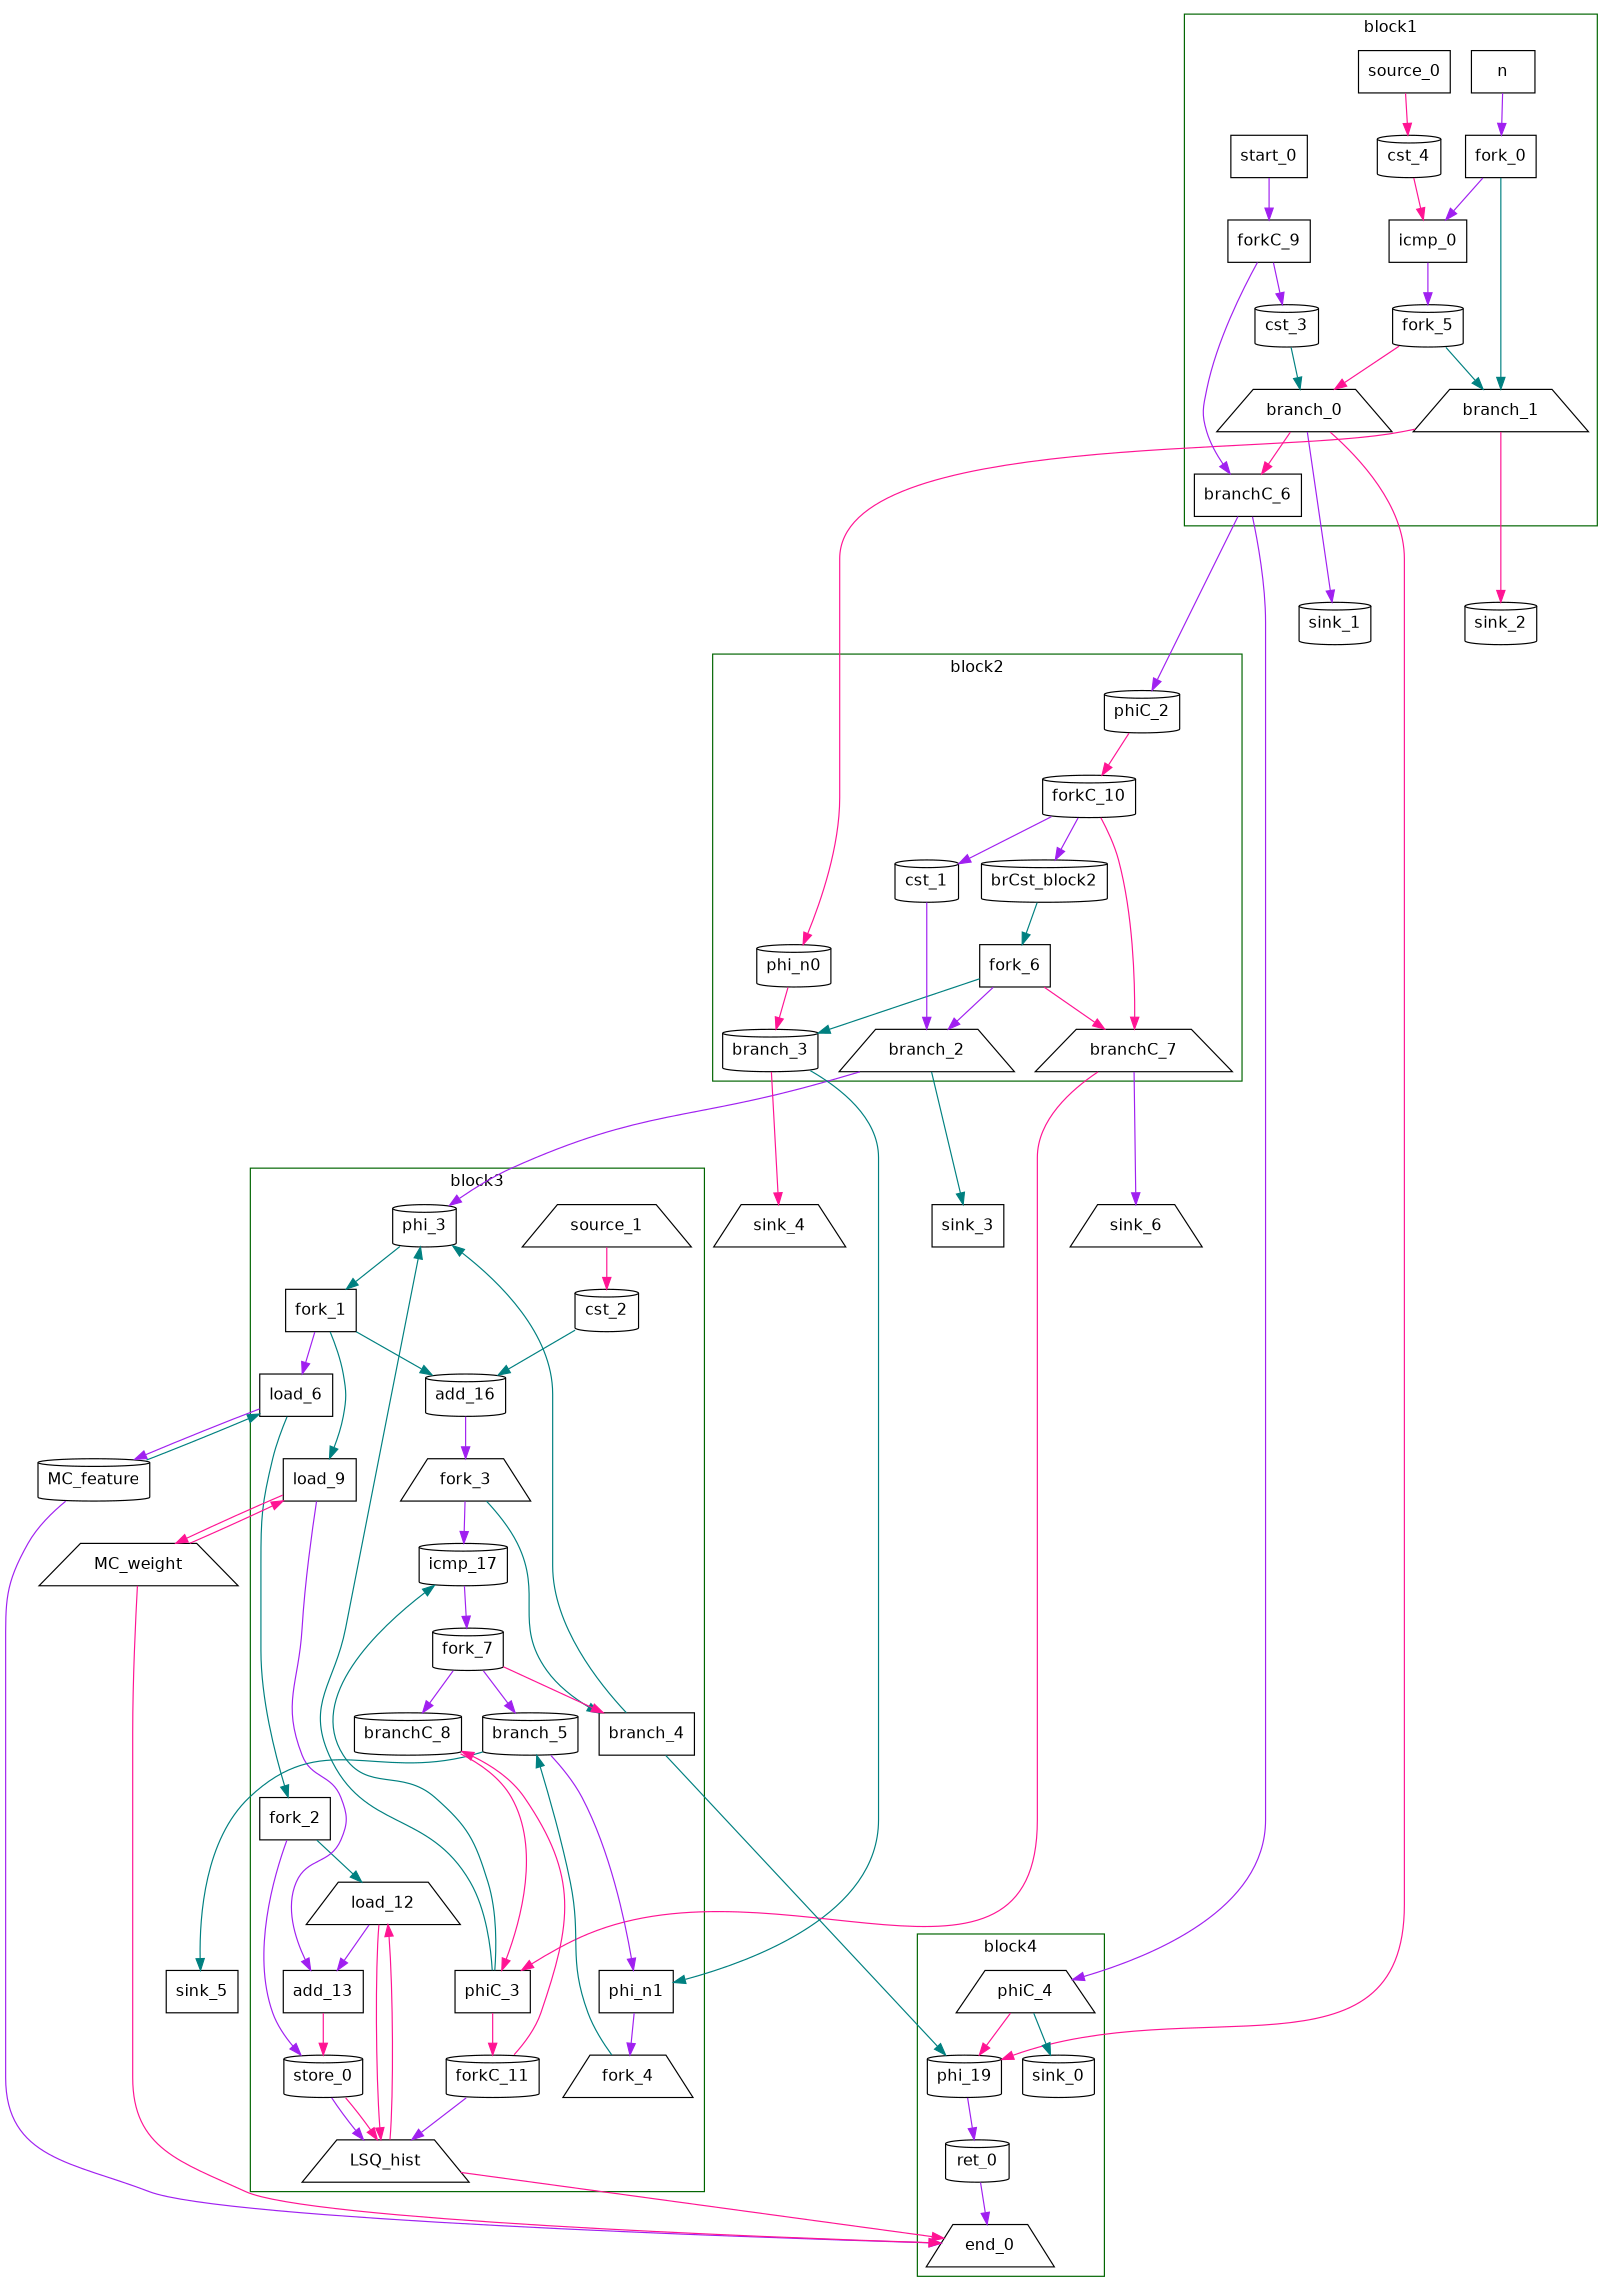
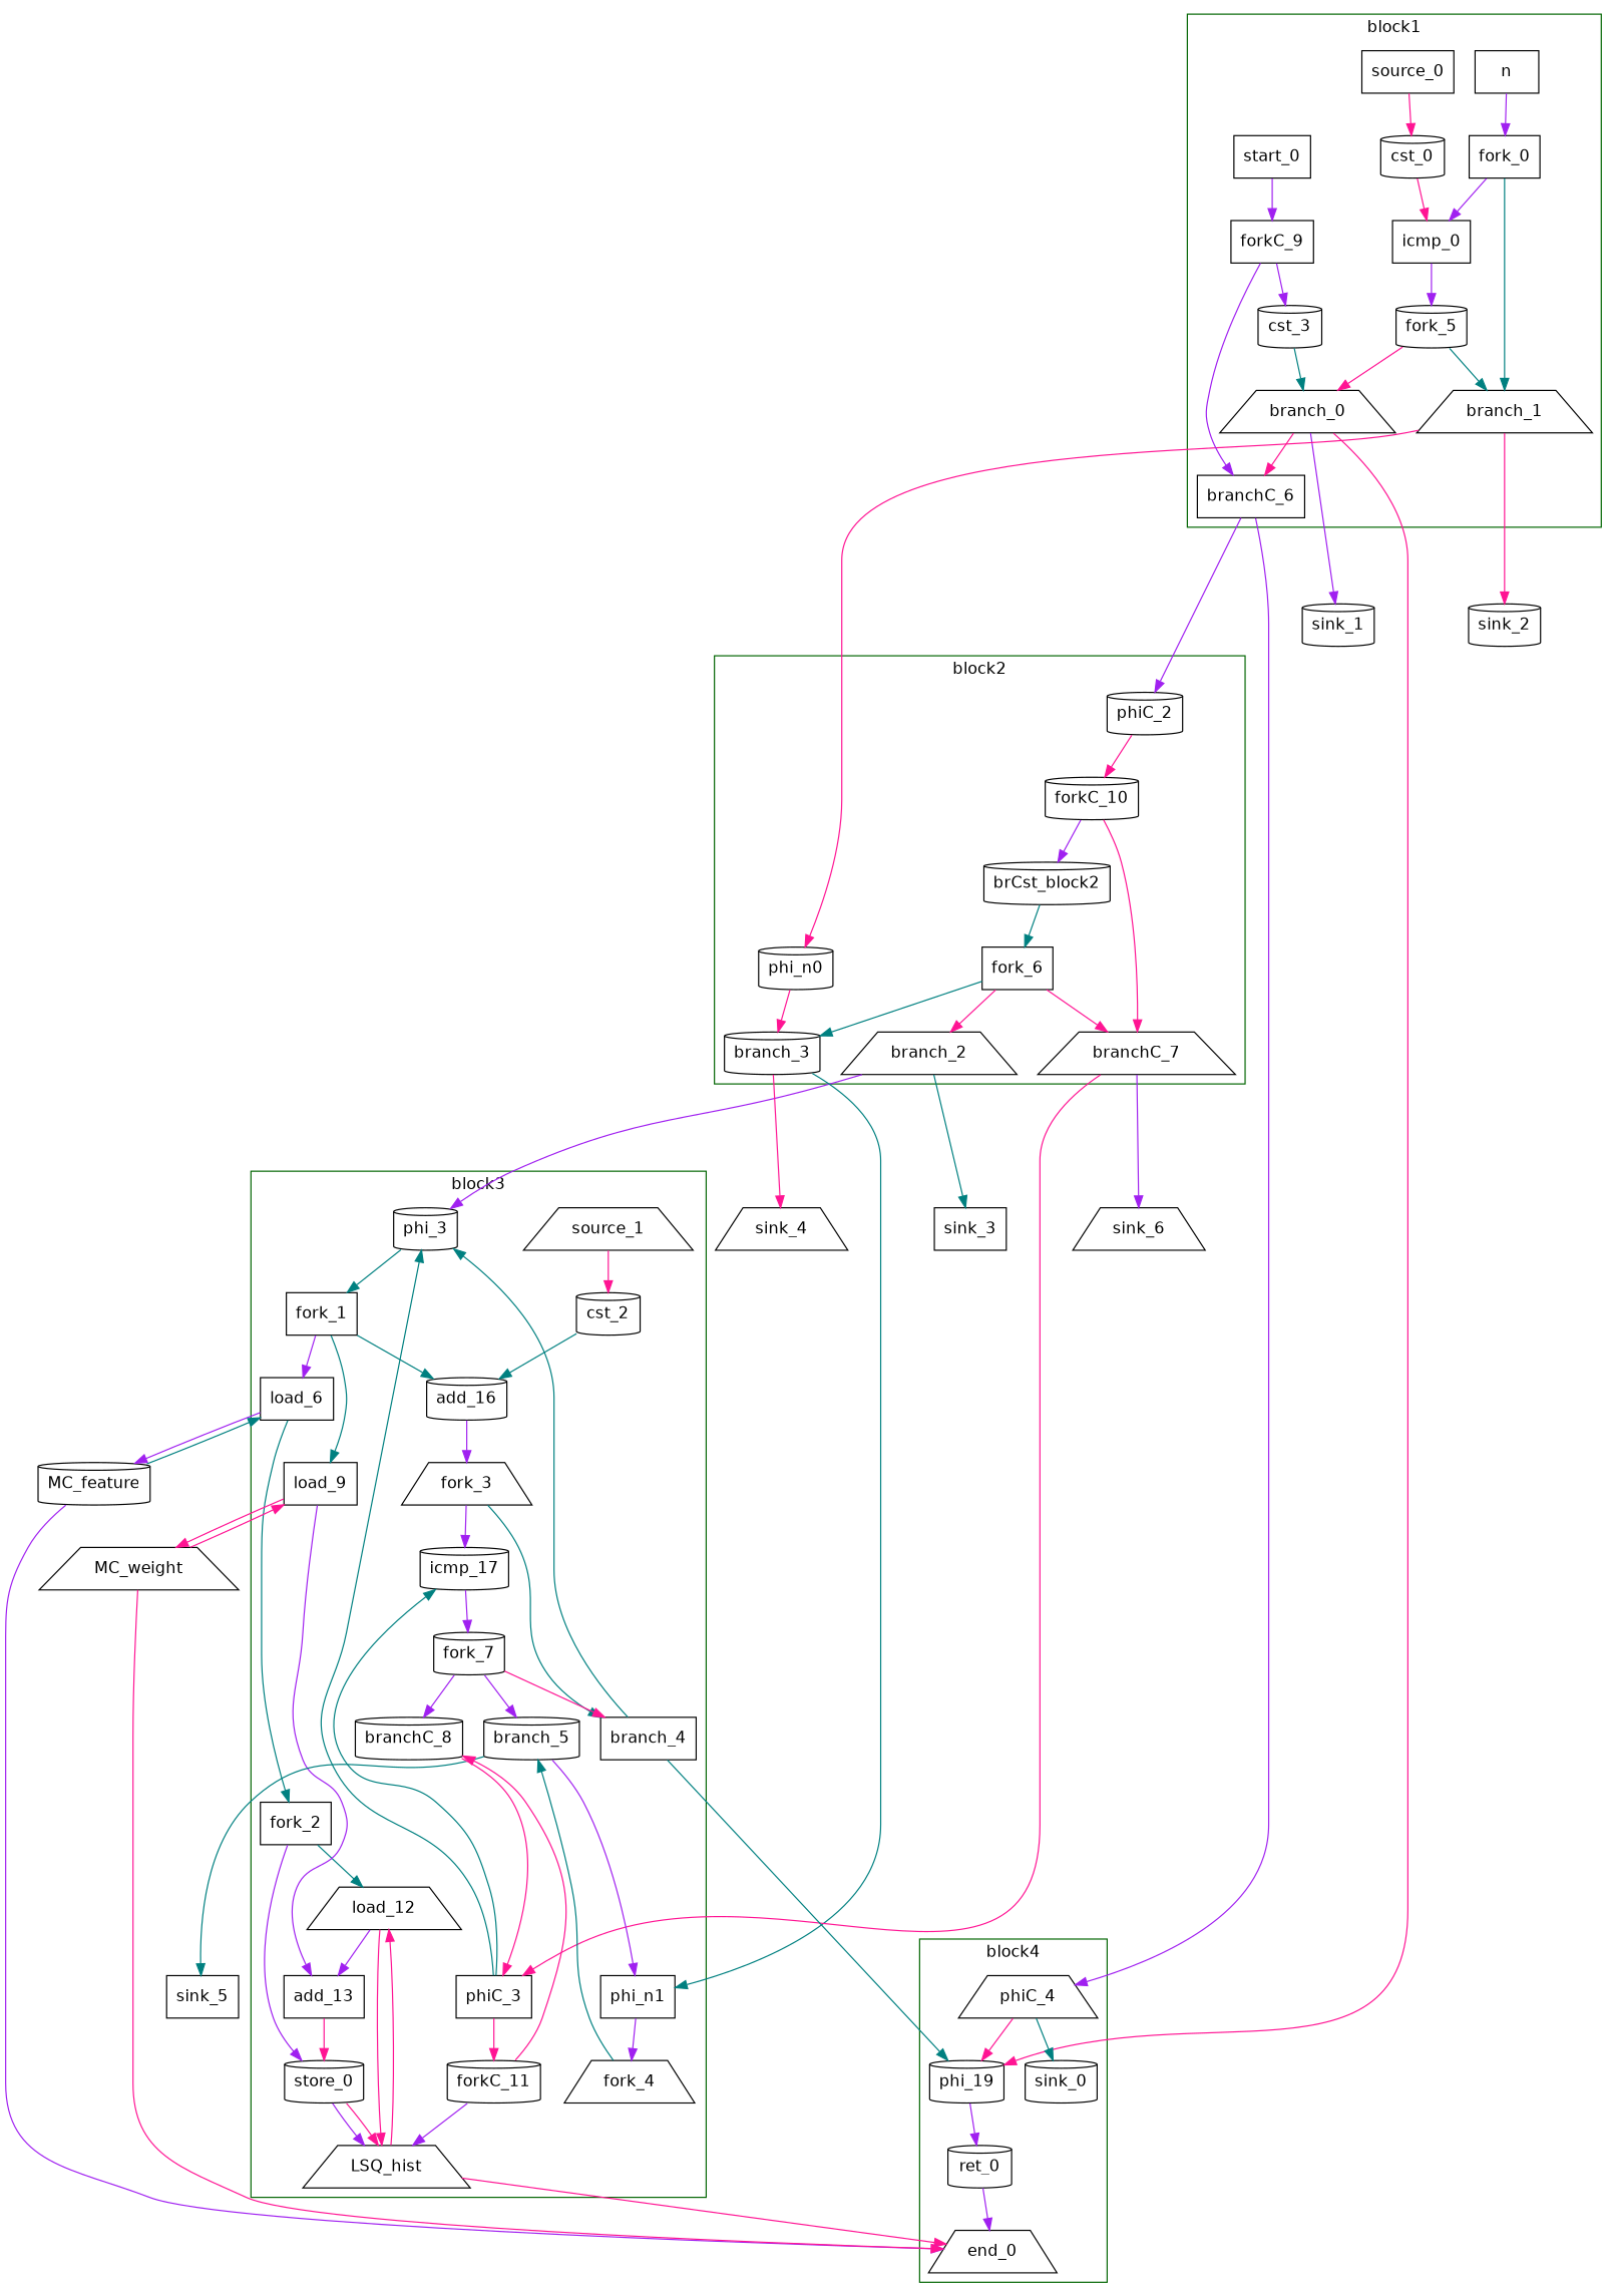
  digraph {
    fontname="DejaVu Sans"
    splines=spline
    node [bbID=3 fontname="DejaVu Sans" in="in1:1" shape=cylinder type=Fork]
    edge [color=purple fontname="DejaVu Sans" from=out1 to=in1]
    n [bbID=1 in="in1:32" out="out1:32" shape=box type=Entry]
    fork_0 [bbID=1 in="in1:32" out="out1:32 out2:32 " shape=box]
-   cst_0 [bbID=1 out="out1:1" type=Constant value="0x00000000" label=cst_4]
+   cst_0 [bbID=1 out="out1:1" type=Constant value="0x00000000"]
    icmp_0 [II=1 bbID=1 delay=3.439 in="in1:32 in2:32 " latency=0 op=icmp_sgt_op out="out1:1 " shape=box type=Operator]
    fork_5 [bbID=1 out="out1:1 out2:1 out3:1 "]
    cst_3 [bbID=1 out="out1:1" type=Constant value="0x00000000"]
    branch_0 [bbID=1 in="in1:1 in2?:1" out="out1+:1 out2-:1" shape=trapezium type=Branch]
    branch_1 [bbID=1 in="in1:32 in2?:1" out="out1+:32 out2-:32" shape=trapezium type=Branch]
    branchC_6 [bbID=1 in="in1:0 in2?:1" out="out1+:0 out2-:0" shape=box type=Branch]
    start_0 [bbID=1 control=true in="in1:0" out="out1:0" shape=box type=Entry]
    forkC_9 [bbID=1 in="in1:0" out="out1:0 out2:0 " shape=box]
    source_0 [bbID=1 out="out1:1" shape=box type=Source in=""]
    brCst_block2 [bbID=2 out="out1:1" type=Constant value="0x1"]
    fork_6 [bbID=2 out="out1:1 out2:1 out3:1 " shape=box]
-   cst_1 [bbID=2 out="out1:1" type=Constant value="0x00000000"]
    branch_2 [bbID=2 in="in1:1 in2?:1" out="out1+:1 out2-:1" shape=trapezium type=Branch]
    phi_n0 [bbID=2 delay=0.000 in="in1:32 " out="out1:32" type=Merge]
    branch_3 [bbID=2 in="in1:32 in2?:1" out="out1+:32 out2-:32" type=Branch]
    branchC_7 [bbID=2 in="in1:0 in2?:1" out="out1+:0 out2-:0" shape=trapezium type=Branch]
    phiC_2 [bbID=2 delay=0.000 in="in1:0 " out="out1:0" type=Merge]
    forkC_10 [bbID=2 in="in1:0" out="out1:0 out2:0 out3:0 "]
    phi_3 [delay=1.624 in="in1?:1 in2:31 in3:31 " out="out1:31" type=Mux]
    fork_1 [in="in1:31" out="out1:31 out2:31 out3:31 " shape=box]
    load_6 [II=1 delay=7.999 in="in1:32 in2:31 " latency=2 op=mc_load_op out="out1:32 out2:31 " portId=0 shape=box type=Operator]
    fork_2 [in="in1:32" out="out1:32 out2:32 " shape=box]
    load_9 [II=1 delay=7.999 in="in1:32 in2:31 " latency=2 op=mc_load_op out="out1:32 out2:31 " portId=0 shape=box type=Operator]
    add_13 [II=1 delay=3.146 in="in1:32 in2:32 " latency=0 op=add_op out="out1:32 " shape=box type=Operator]
    load_12 [II=1 delay=7.999 in="in1:32 in2:32 " latency=5 op=lsq_load_op out="out1:32 out2:32 " portId=0 shape=trapezium type=Operator]
    store_0 [II=1 delay=8.058 in="in1:32 in2:32 " latency=0 op=lsq_store_op out="out1:32 out2:32 " portId=0 type=Operator]
    cst_2 [out="out1:1" type=Constant value="0x00000001"]
    add_16 [II=1 delay=3.146 in="in1:31 in2:31 " latency=0 op=add_op out="out1:31 " type=Operator]
    fork_3 [in="in1:31" out="out1:31 out2:31 " shape=trapezium]
    icmp_17 [II=1 delay=3.439 in="in1:32 in2:32 " latency=0 op=icmp_slt_op out="out1:1 " type=Operator]
    fork_7 [out="out1:1 out2:1 out3:1 "]
    phi_n1 [delay=1.624 in="in1:32 in2:32 " out="out1:32" shape=box type=Merge]
    fork_4 [in="in1:32" out="out1:32 out2:32 " shape=trapezium]
    branch_4 [in="in1:31 in2?:1" out="out1+:31 out2-:31" shape=box type=Branch]
    branch_5 [in="in1:32 in2?:1" out="out1+:32 out2-:32" type=Branch]
    branchC_8 [in="in1:0 in2?:1" out="out1+:0 out2-:0" type=Branch]
    LSQ_hist [bbID=0 bbcount=1 fifoDepth=16 in="in1:0*c0 in2:32*l0a in3:32*s0a in4:32*s0d " ldcount=1 loadOffsets="{{0;0;0;0;0;0;0;0;0;0;0;0;0;0;0;0}}" loadPorts="{{0;0;0;0;0;0;0;0;0;0;0;0;0;0;0;0}}" memory=hist numLoads="{1}" numStores="{1}" out="out1:32*l0d out2:0*e " shape=trapezium stcount=1 storeOffsets="{{1;0;0;0;0;0;0;0;0;0;0;0;0;0;0;0}}" storePorts="{{0;0;0;0;0;0;0;0;0;0;0;0;0;0;0;0}}" type=LSQ]
    phiC_3 [delay=0.000 in="in1:0 in2:0 " out="out1:0 out2?:1" shape=box type=CntrlMerge]
    forkC_11 [in="in1:0" out="out1:0 out2:0 "]
    source_1 [out="out1:1" shape=trapezium type=Source in=""]
    phi_19 [bbID=4 delay=1.624 in="in1?:1 in2:31 in3:31 " out="out1:31" type=Mux]
    ret_0 [II=1 bbID=4 delay=0.000 in="in1:31 " latency=0 op=ret_op out="out1:31 " type=Operator]
    end_0 [bbID=0 in="in1:0*e in2:0*e in3:0*e in4:31 " out="out1:31" shape=trapezium type=Exit]
    phiC_4 [bbID=4 delay=0.000 in="in1:0 in2:0 " out="out1:0 out2?:1" shape=trapezium type=CntrlMerge]
    sink_0 [bbID=0 in="in1:0" type=Sink]
    sink_1 [bbID=0 type=Sink]
    sink_2 [bbID=0 in="in1:32" type=Sink]
    sink_3 [bbID=0 shape=box type=Sink]
    sink_4 [bbID=0 in="in1:32" shape=trapezium type=Sink]
    sink_6 [bbID=0 in="in1:0" shape=trapezium type=Sink]
    MC_feature [bbID=0 bbcount=0 in="in1:31*l0a " ldcount=1 memory=feature out="out1:32*l0d out2:0*e " stcount=0 type=MC]
    MC_weight [bbID=0 bbcount=0 in="in1:31*l0a " ldcount=1 memory=weight out="out1:32*l0d out2:0*e " shape=trapezium stcount=0 type=MC]
    sink_5 [bbID=0 in="in1:32" shape=box type=Sink]
    subgraph cluster_1 {
      color=darkgreen
      label=block1
      n
      fork_0
      cst_0
      icmp_0
      fork_5
      cst_3
      branch_0
      branch_1
      branchC_6
      start_0
      forkC_9
      source_0
    }
    subgraph cluster_2 {
      color=darkgreen
      label=block2
      brCst_block2
      fork_6
-     cst_1
      branch_2
      phi_n0
      branch_3
      branchC_7
      phiC_2
      forkC_10
    }
    subgraph cluster_3 {
      color=darkgreen
      label=block3
      phi_3
      fork_1
      load_6
      fork_2
      load_9
      add_13
      load_12
      store_0
      cst_2
      add_16
      fork_3
      icmp_17
      fork_7
      phi_n1
      fork_4
      branch_4
      branch_5
      branchC_8
      LSQ_hist
      phiC_3
      forkC_11
      source_1
    }
    subgraph cluster_4 {
      color=darkgreen
      label=block4
      phi_19
      ret_0
      end_0
      phiC_4
      sink_0
    }
    n -> fork_0
    fork_0 -> icmp_0
    fork_0 -> branch_1 [color=teal from=out2]
    cst_0 -> icmp_0 [color=deeppink to=in2]
    icmp_0 -> fork_5
    fork_5 -> branch_0 [color=deeppink from=out2 to=in2]
    fork_5 -> branch_1 [color=teal to=in2]
    cst_3 -> branch_0 [color=teal]
    branch_0 -> branchC_6 [color=deeppink from=out3 to=in2]
    branch_0 -> phi_19 [color=deeppink from=out2 minlen=3 to=in2]
    branch_0 -> sink_1 [minlen=3]
    branch_1 -> phi_n0 [color=deeppink minlen=3]
    branch_1 -> sink_2 [color=deeppink from=out2 minlen=3]
    branchC_6 -> phiC_2 [minlen=3]
    branchC_6 -> phiC_4 [from=out2 minlen=3]
    start_0 -> forkC_9
    forkC_9 -> cst_3
    forkC_9 -> branchC_6 [from=out2]
    source_0 -> cst_0 [color=deeppink]
    brCst_block2 -> fork_6 [color=teal]
-   fork_6 -> branch_2 [from=out2 to=in2]
+   fork_6 -> branch_2 [color=deeppink from=out2 to=in2]
    fork_6 -> branch_3 [color=teal to=in2]
    fork_6 -> branchC_7 [color=deeppink from=out3 to=in2]
-   cst_1 -> branch_2
    branch_2 -> phi_3 [minlen=3 to=in2]
    branch_2 -> sink_3 [color=teal from=out2 minlen=3]
    phi_n0 -> branch_3 [color=deeppink]
    branch_3 -> phi_n1 [color=teal minlen=3]
    branch_3 -> sink_4 [color=deeppink from=out2 minlen=3]
    branchC_7 -> phiC_3 [color=deeppink minlen=3]
    branchC_7 -> sink_6 [from=out2 minlen=3]
    phiC_2 -> forkC_10 [color=deeppink]
    forkC_10 -> brCst_block2 [from=out3]
-   forkC_10 -> cst_1
    forkC_10 -> branchC_7 [color=deeppink from=out2]
    phi_3 -> fork_1 [color=teal]
    fork_1 -> load_6 [from=out2 to=in2]
    fork_1 -> load_9 [color=teal from=out3 to=in2]
    fork_1 -> add_16 [color=teal]
    load_6 -> fork_2 [color=teal]
    load_6 -> MC_feature [from=out2 mem_address=true]
    fork_2 -> load_12 [color=teal to=in2]
    fork_2 -> store_0 [from=out2 to=in2]
    load_9 -> add_13 [to=in2]
    load_9 -> MC_weight [color=deeppink from=out2 mem_address=true]
    add_13 -> store_0 [color=deeppink]
    load_12 -> add_13
    load_12 -> LSQ_hist [color=deeppink from=out2 mem_address=true to=in2]
    store_0 -> LSQ_hist [from=out2 mem_address=true to=in3]
    store_0 -> LSQ_hist [color=deeppink mem_address=false to=in4]
    cst_2 -> add_16 [color=teal to=in2]
    add_16 -> fork_3
    fork_3 -> icmp_17
    fork_3 -> branch_4 [color=teal from=out2]
    icmp_17 -> fork_7
    fork_7 -> branch_4 [color=deeppink from=out2 to=in2]
    fork_7 -> branch_5 [to=in2]
    fork_7 -> branchC_8 [from=out3 to=in2]
    phi_n1 -> fork_4
    fork_4 -> branch_5 [color=teal from=out2]
    branch_4 -> phi_3 [color=teal minlen=3 to=in3]
    branch_4 -> phi_19 [color=teal from=out2 minlen=3 to=in3]
    branch_5 -> phi_n1 [minlen=3 to=in2]
    branch_5 -> sink_5 [color=teal from=out2 minlen=3]
    branchC_8 -> phiC_3 [color=deeppink minlen=3 to=in2]
    LSQ_hist -> load_12 [color=deeppink mem_address=false]
    LSQ_hist -> end_0 [color=deeppink from=out2]
    phiC_3 -> phi_3 [color=teal from=out2]
    phiC_3 -> icmp_17 [color=teal to=in2]
    phiC_3 -> forkC_11 [color=deeppink]
    forkC_11 -> branchC_8 [color=deeppink from=out2]
    forkC_11 -> LSQ_hist
    source_1 -> cst_2 [color=deeppink]
    phi_19 -> ret_0
    ret_0 -> end_0 [to=in4]
    phiC_4 -> phi_19 [color=deeppink from=out2]
    phiC_4 -> sink_0 [color=teal]
    MC_feature -> load_6 [color=teal mem_address=false]
    MC_feature -> end_0 [from=out2 to=in2]
    MC_weight -> load_9 [color=deeppink mem_address=false]
    MC_weight -> end_0 [color=deeppink from=out2 to=in3]
  }
